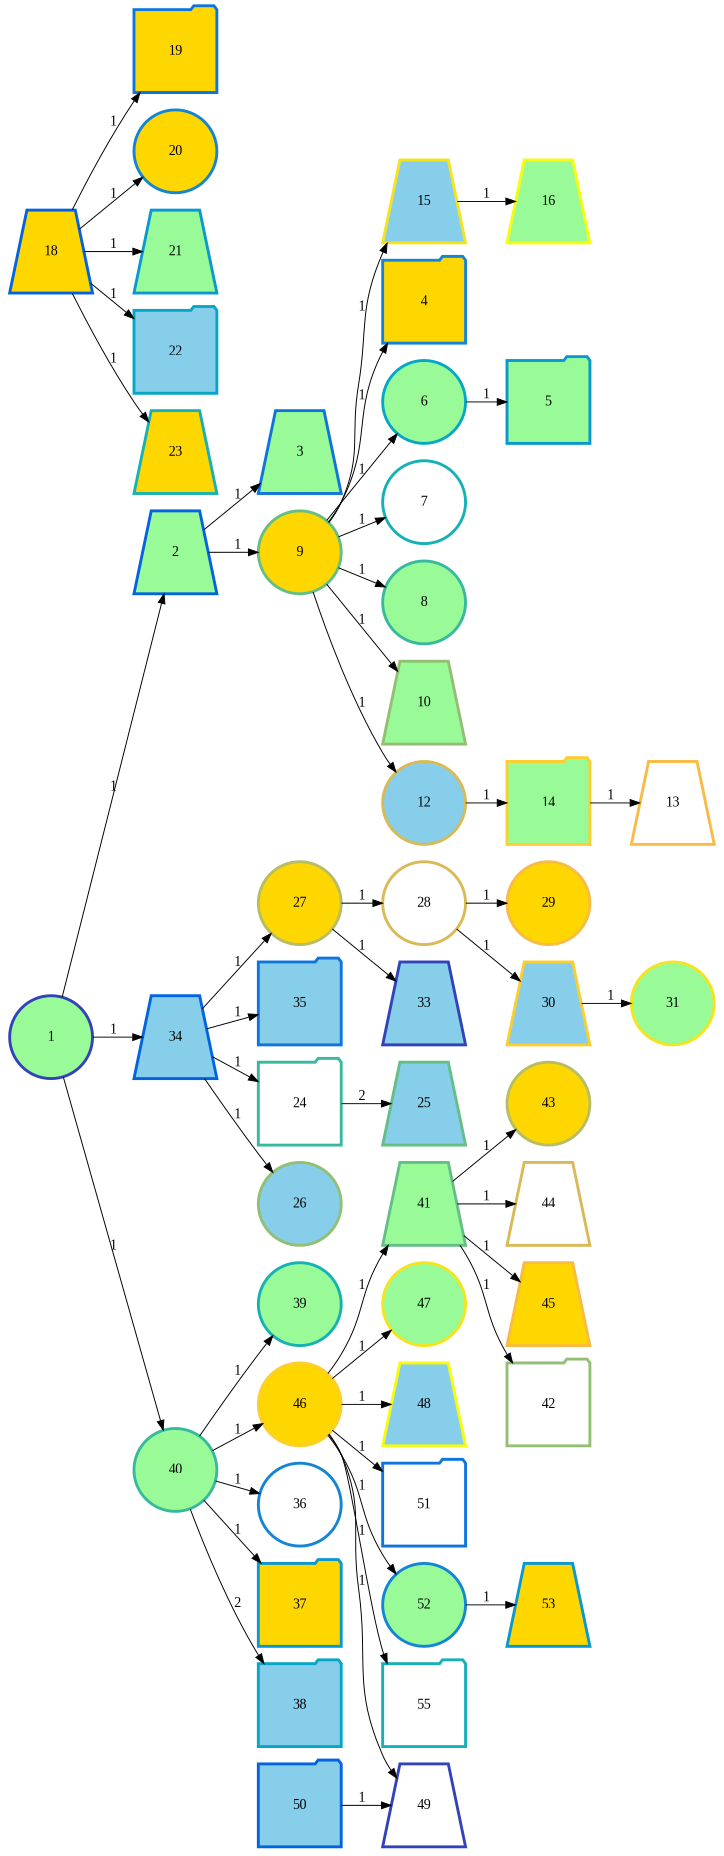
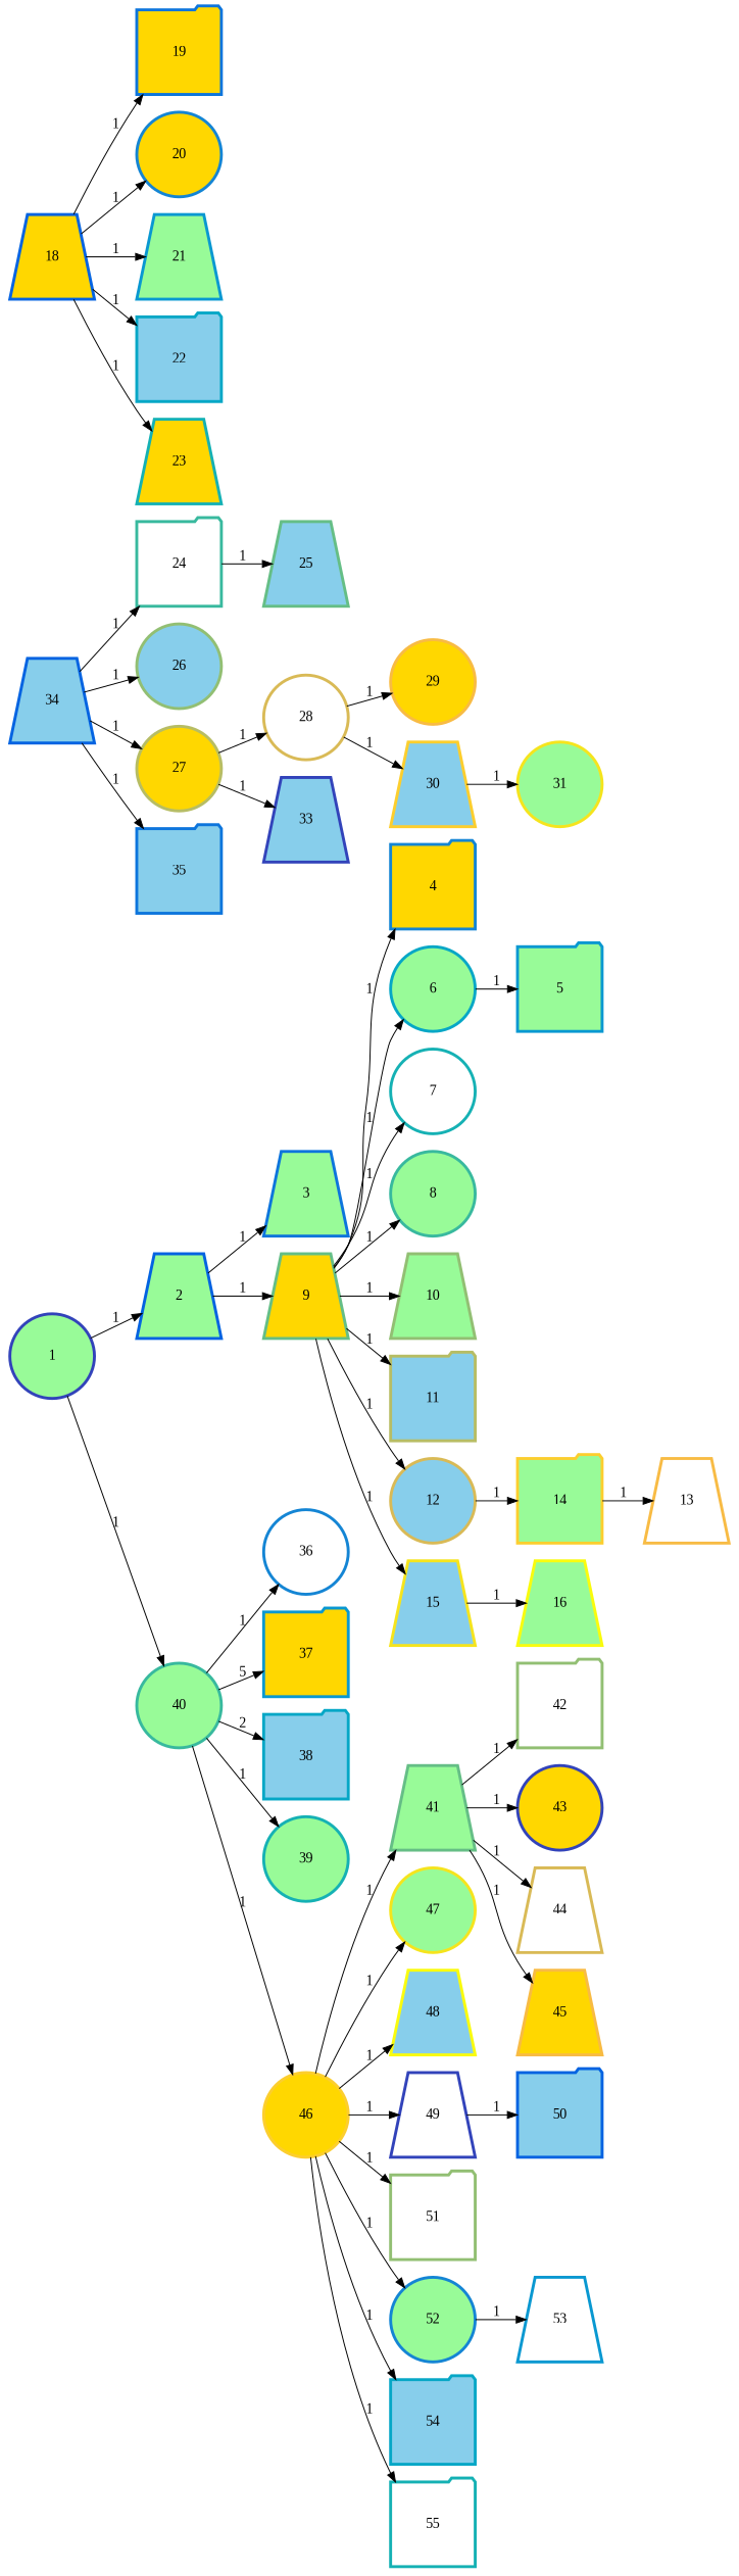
  digraph {
    fontname="Liberation Serif"
    rankdir=LR
    node [color="#0363E1" fillcolor=palegreen fontname="Liberation Serif" penwidth=3 shape=trapezium style=filled]
    edge [color=black fontname="Liberation Serif" penwidth=1]
    n1 [color="#3243BA" height=1.2 label=1 shape=circle width=1.2]
    n2 [height=1.2 label=2 width=1.2]
    n3 [fillcolor=skyblue height=1.2 label=34 width=1.2]
    n4 [color="#38B99E" height=1.2 label=40 shape=circle width=1.2]
    n5 [color="#0D75DC" height=1.2 label=3 width=1.2]
-   n6 [color="#65BE86" fillcolor=gold height=1.2 label=9 shape=circle width=1.2]
+   n6 [color="#65BE86" fillcolor=gold height=1.2 label=9 width=1.2]
    n7 [color="#38B99E" fillcolor=white height=1.2 label=24 shape=folder width=1.2]
    n8 [color="#92BF73" fillcolor=skyblue height=1.2 label=26 shape=circle width=1.2]
    n9 [color="#B7BD64" fillcolor=gold height=1.2 label=27 shape=circle width=1.2]
    n10 [color="#0D75DC" fillcolor=skyblue height=1.2 label=35 shape=folder width=1.2]
    n11 [color="#1485D4" fillcolor=white height=1.2 label=36 shape=circle width=1.2]
    n12 [color="#0998D1" fillcolor=gold height=1.2 label=37 shape=folder width=1.2]
    n13 [color="#06A7C6" fillcolor=skyblue height=1.2 label=38 shape=folder width=1.2]
    n14 [color="#15B1B4" height=1.2 label=39 shape=circle width=1.2]
    n15 [color="#FCCE2E" fillcolor=gold height=1.2 label=46 shape=circle width=1.2]
    n16 [color="#1485D4" fillcolor=gold height=1.2 label=4 shape=folder width=1.2]
    n17 [color="#06A7C6" height=1.2 label=6 shape=circle width=1.2]
    n18 [color="#15B1B4" fillcolor=white height=1.2 label=7 shape=circle width=1.2]
    n19 [color="#38B99E" height=1.2 label=8 shape=circle width=1.2]
    n20 [color="#92BF73" height=1.2 label=10 width=1.2]
+   n21 [color="#B7BD64" fillcolor=skyblue height=1.2 label=11 shape=folder width=1.2]
    n22 [color="#D9BA56" fillcolor=skyblue height=1.2 label=12 shape=circle width=1.2]
    n23 [color="#F5E41D" fillcolor=skyblue height=1.2 label=15 width=1.2]
    n24 [color="#0998D1" height=1.2 label=5 shape=folder width=1.2]
    n25 [color="#FCCE2E" height=1.2 label=14 shape=folder width=1.2]
    n26 [color="#F9FB0E" height=1.2 label=16 width=1.2]
    n27 [color="#F8BB44" fillcolor=white height=1.2 label=13 width=1.2]
    n28 [fillcolor=gold height=1.2 label=18 width=1.2]
    n29 [color="#0D75DC" fillcolor=gold height=1.2 label=19 shape=folder width=1.2]
    n30 [color="#1485D4" fillcolor=gold height=1.2 label=20 shape=circle width=1.2]
    n31 [color="#0998D1" height=1.2 label=21 width=1.2]
    n32 [color="#06A7C6" fillcolor=skyblue height=1.2 label=22 shape=folder width=1.2]
    n33 [color="#15B1B4" fillcolor=gold height=1.2 label=23 width=1.2]
    n34 [color="#65BE86" fillcolor=skyblue height=1.2 label=25 width=1.2]
    n35 [color="#D9BA56" fillcolor=white height=1.2 label=28 shape=circle width=1.2]
    n36 [color="#3243BA" fillcolor=skyblue height=1.2 label=33 width=1.2]
    n37 [color="#F8BB44" fillcolor=gold height=1.2 label=29 shape=circle width=1.2]
    n38 [color="#FCCE2E" fillcolor=skyblue height=1.2 label=30 width=1.2]
    n39 [color="#F5E41D" height=1.2 label=31 shape=circle width=1.2]
    n40 [color="#65BE86" height=1.2 label=41 width=1.2]
    n41 [color="#F5E41D" height=1.2 label=47 shape=circle width=1.2]
    n42 [color="#F9FB0E" fillcolor=skyblue height=1.2 label=48 width=1.2]
    n43 [color="#3243BA" fillcolor=white height=1.2 label=49 width=1.2]
-   n44 [color="#0D75DC" fillcolor=white height=1.2 label=51 shape=folder width=1.2]
+   n44 [color="#92BF73" fillcolor=white height=1.2 label=51 shape=folder width=1.2]
    n45 [color="#1485D4" height=1.2 label=52 shape=circle width=1.2]
+   n46 [color="#06A7C6" fillcolor=skyblue height=1.2 label=54 shape=folder width=1.2]
    n47 [color="#15B1B4" fillcolor=white height=1.2 label=55 shape=folder width=1.2]
    n48 [color="#92BF73" fillcolor=white height=1.2 label=42 shape=folder width=1.2]
-   n49 [color="#B7BD64" fillcolor=gold height=1.2 label=43 shape=circle width=1.2]
+   n49 [color="#3243BA" fillcolor=gold height=1.2 label=43 shape=circle width=1.2]
    n50 [color="#D9BA56" fillcolor=white height=1.2 label=44 width=1.2]
    n51 [color="#F8BB44" fillcolor=gold height=1.2 label=45 width=1.2]
    n52 [fillcolor=skyblue height=1.2 label=50 shape=folder width=1.2]
-   n53 [color="#0998D1" fillcolor=gold height=1.2 label=53 width=1.2]
+   n53 [color="#0998D1" fillcolor=white height=1.2 label=53 width=1.2]
    n1 -> n2 [label=1]
-   n1 -> n3 [label=1]
    n1 -> n4 [label=1]
    n2 -> n5 [label=1]
    n2 -> n6 [label=1]
    n3 -> n7 [label=1]
    n3 -> n8 [label=1]
    n3 -> n9 [label=1]
    n3 -> n10 [label=1]
    n4 -> n11 [label=1]
-   n4 -> n12 [label=1]
+   n4 -> n12 [label=5]
    n4 -> n13 [label=2]
    n4 -> n14 [label=1]
    n4 -> n15 [label=1]
    n6 -> n16 [label=1]
    n6 -> n17 [label=1]
    n6 -> n18 [label=1]
    n6 -> n19 [label=1]
    n6 -> n20 [label=1]
+   n6 -> n21 [label=1]
    n6 -> n22 [label=1]
    n6 -> n23 [label=1]
-   n7 -> n34 [label=2]
+   n7 -> n34 [label=1]
    n9 -> n35 [label=1]
    n9 -> n36 [label=1]
    n15 -> n40 [label=1]
    n15 -> n41 [label=1]
    n15 -> n42 [label=1]
    n15 -> n43 [label=1]
    n15 -> n44 [label=1]
    n15 -> n45 [label=1]
+   n15 -> n46 [label=1]
    n15 -> n47 [label=1]
    n17 -> n24 [label=1]
    n22 -> n25 [label=1]
    n23 -> n26 [label=1]
    n25 -> n27 [label=1]
    n28 -> n29 [label=1]
    n28 -> n30 [label=1]
    n28 -> n31 [label=1]
    n28 -> n32 [label=1]
    n28 -> n33 [label=1]
    n35 -> n37 [label=1]
    n35 -> n38 [label=1]
    n38 -> n39 [label=1]
    n40 -> n48 [label=1]
    n40 -> n49 [label=1]
    n40 -> n50 [label=1]
    n40 -> n51 [label=1]
-   n52 -> n43 [label=1]
+   n43 -> n52 [label=1]
    n45 -> n53 [label=1]
  }
